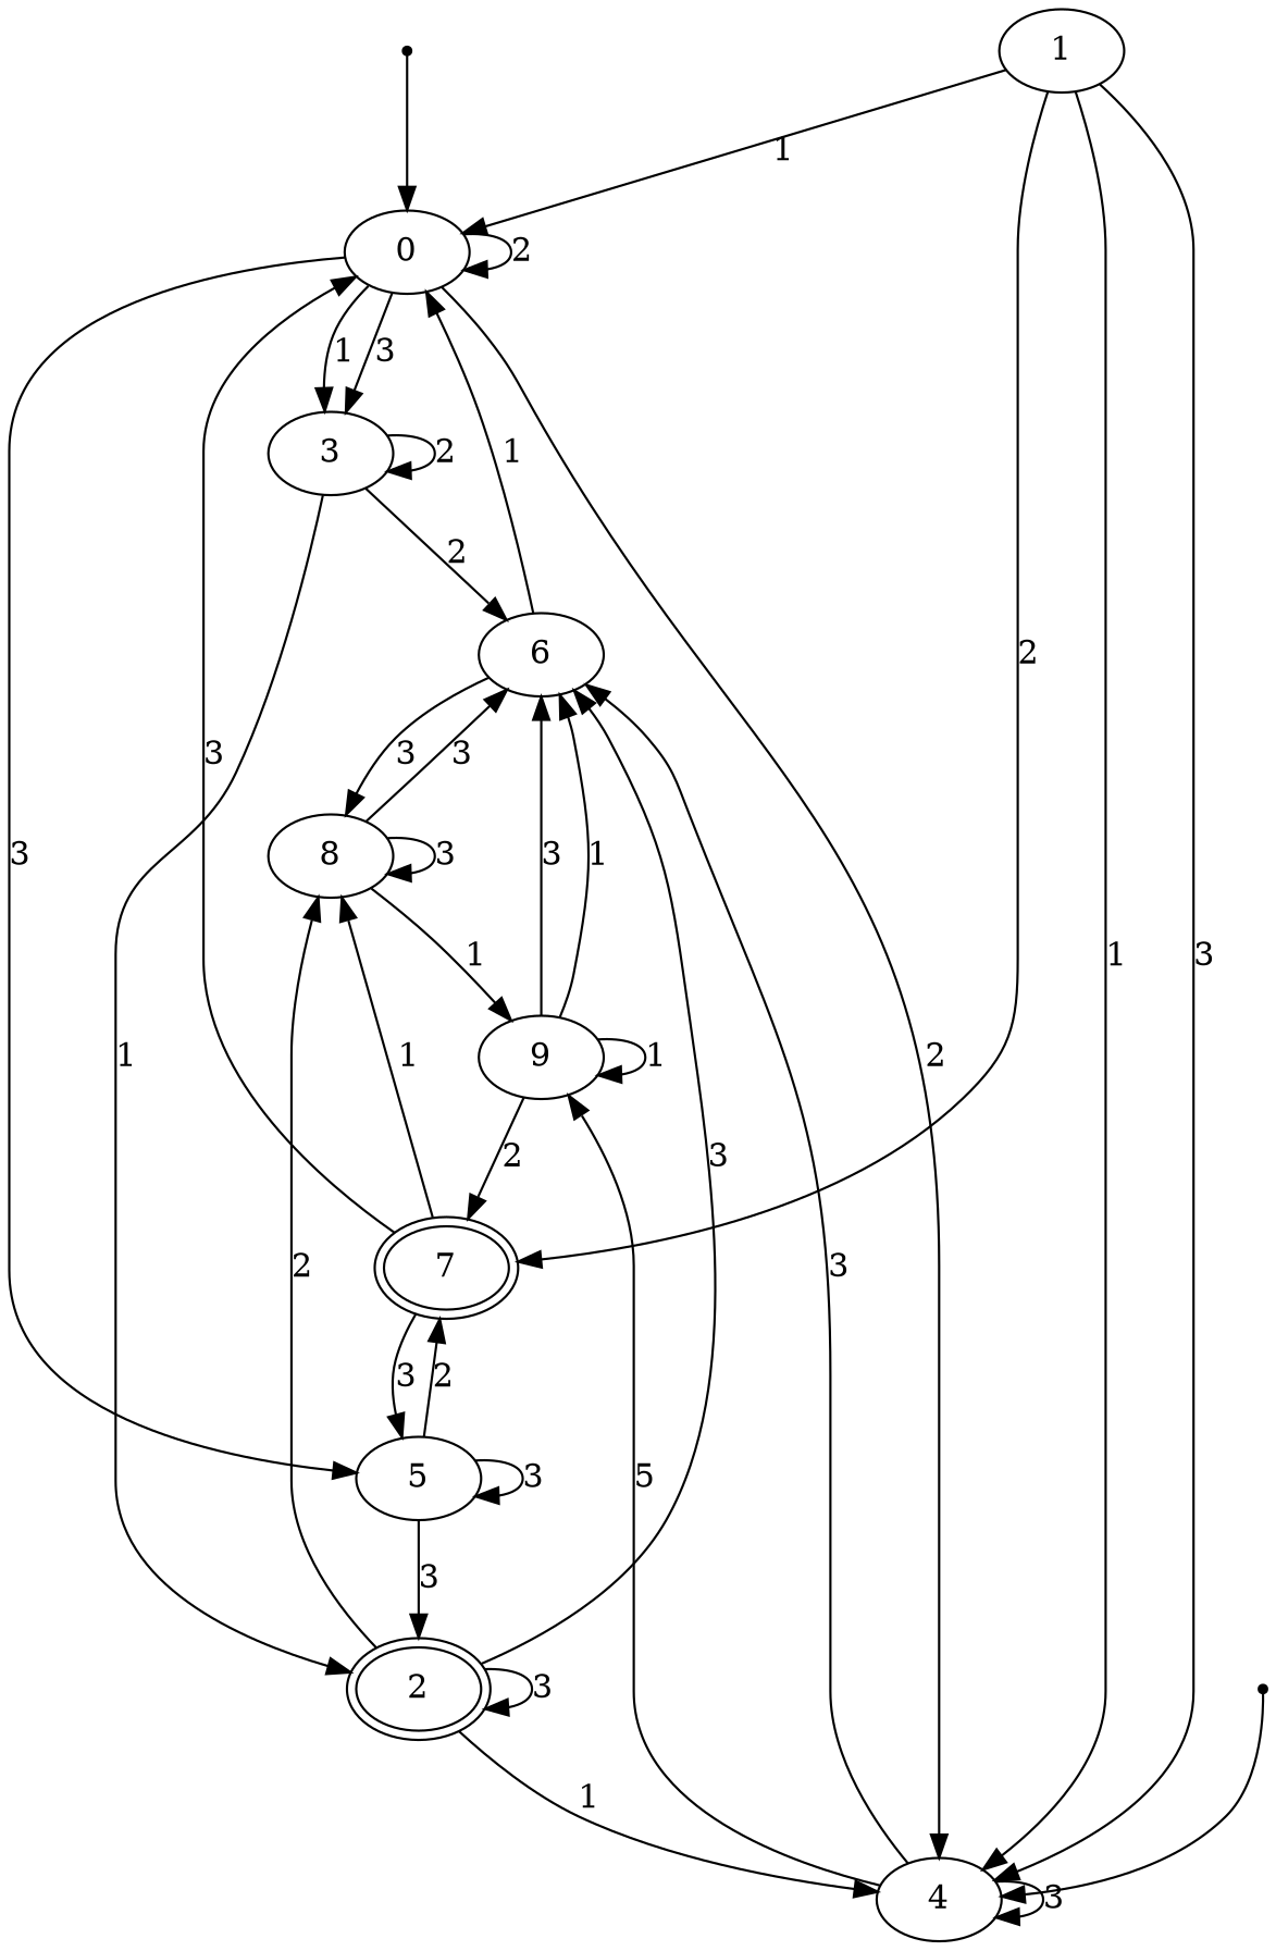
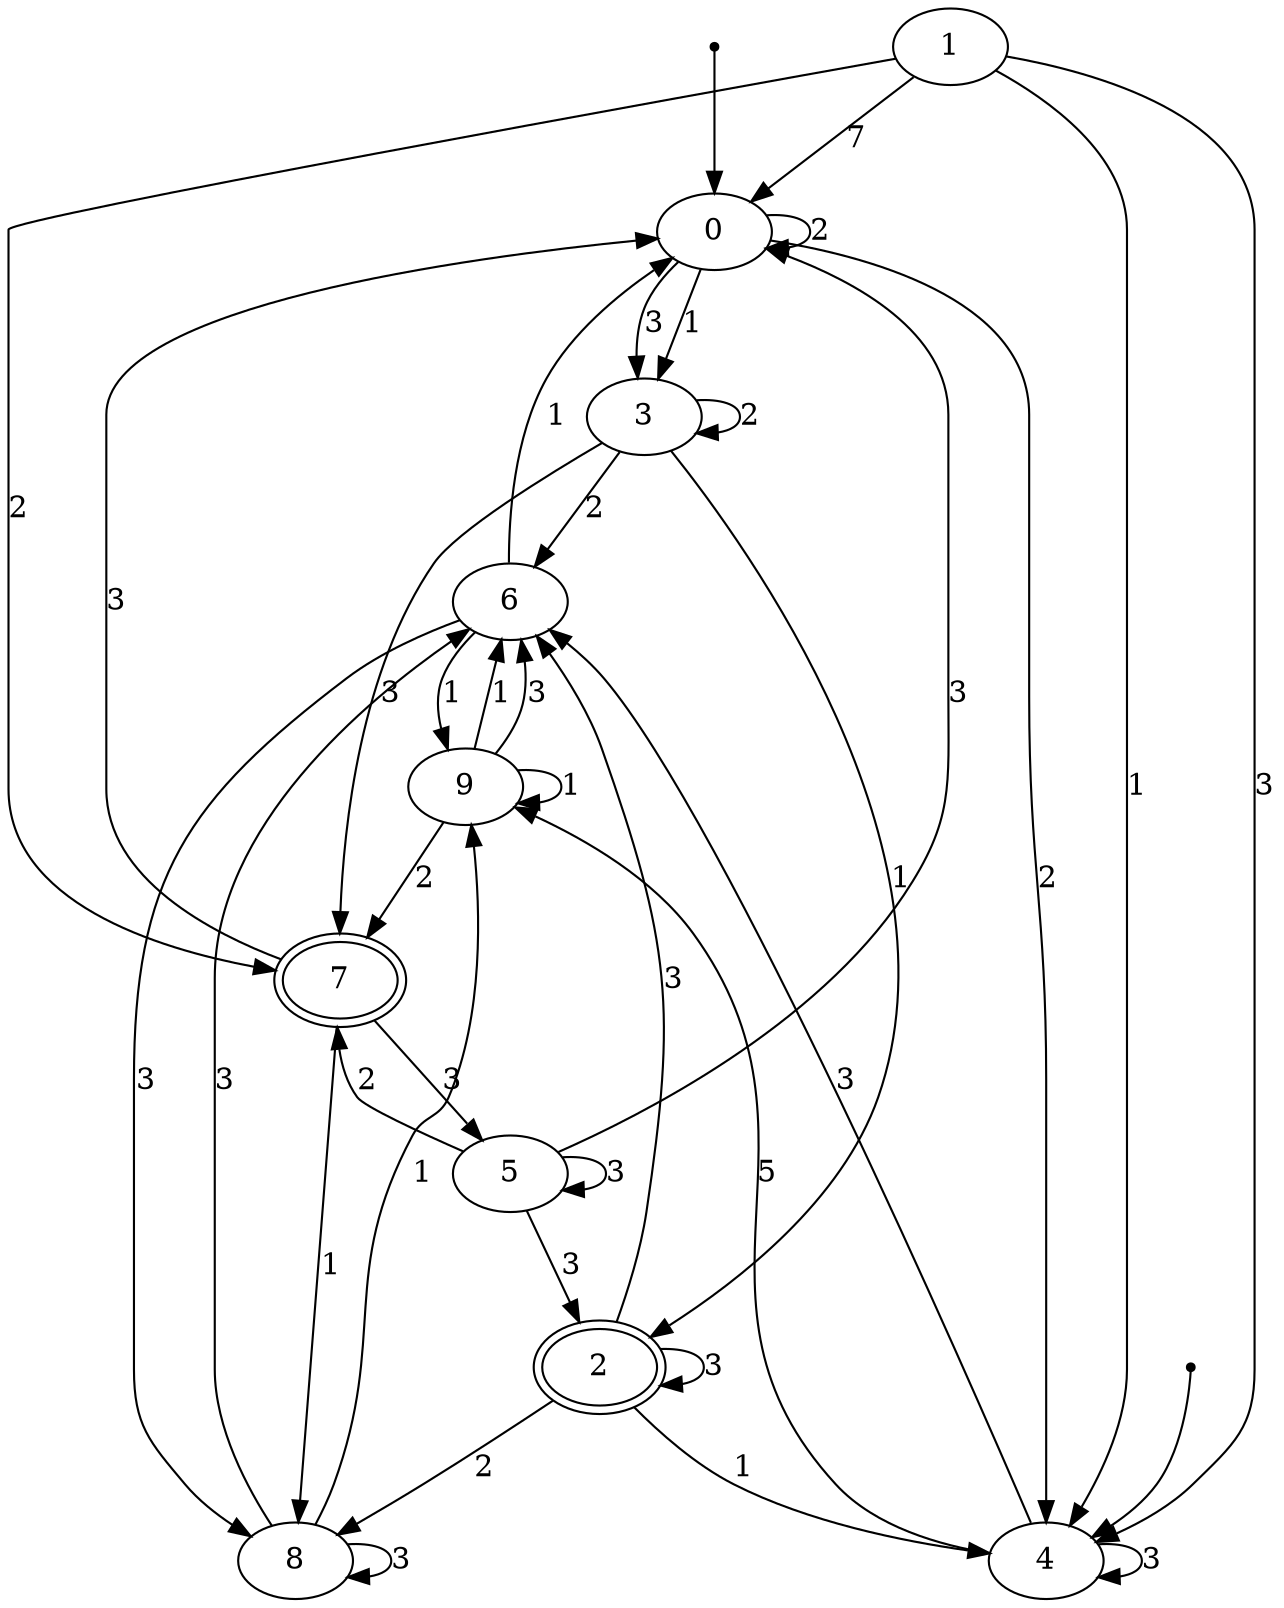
  digraph {
    F0 [shape=point]
    0
    3
    4
    5
    6
    7 [peripheries=2]
    2 [peripheries=2]
    8
    9
    1
    F4 [shape=point]
    F0 -> 0
    0 -> 0 [label=2]
    0 -> 3 [label=1]
    0 -> 3 [label=3]
    0 -> 4 [label=2]
-   0 -> 5 [label=3]
+   5 -> 0 [label=3]
    3 -> 3 [label=2]
    3 -> 6 [label=2]
+   3 -> 7 [label=3]
    3 -> 2 [label=1]
    4 -> 4 [label=3]
    4 -> 6 [label=3]
    4 -> 9 [label=5]
    5 -> 5 [label=3]
    5 -> 7 [label=2]
    5 -> 2 [label=3]
    6 -> 0 [label=1]
    6 -> 8 [label=3]
+   6 -> 9 [label=1]
    7 -> 0 [label=3]
    7 -> 5 [label=3]
    7 -> 8 [label=1]
    2 -> 4 [label=1]
    2 -> 6 [label=3]
    2 -> 2 [label=3]
    2 -> 8 [label=2]
    8 -> 6 [label=3]
    8 -> 8 [label=3]
    8 -> 9 [label=1]
    9 -> 6 [label=1]
    9 -> 6 [label=3]
    9 -> 7 [label=2]
    9 -> 9 [label=1]
-   1 -> 0 [label=1]
+   1 -> 0 [label=7]
    1 -> 4 [label=1]
    1 -> 4 [label=3]
    1 -> 7 [label=2]
    F4 -> 4
  }
